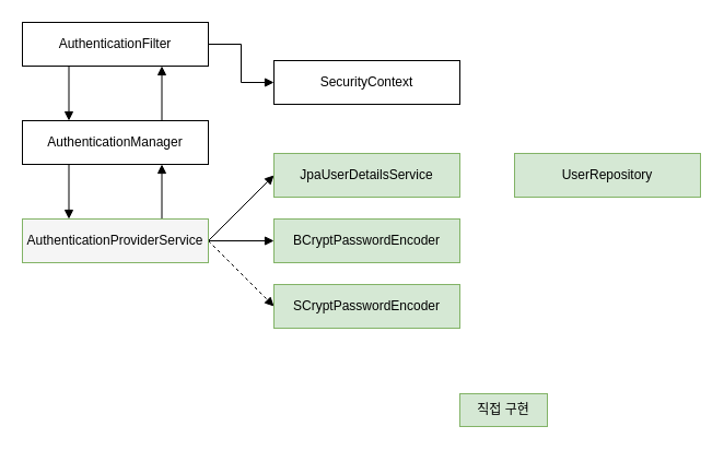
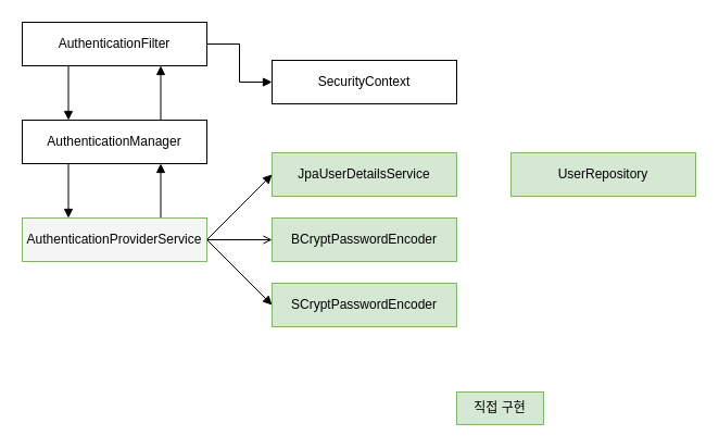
  <mxCell id="0" />
  <mxCell id="1" parent="0" />
  <mxCell id="2" style="edgeStyle=orthogonalEdgeStyle;rounded=0;orthogonalLoop=1;jettySize=auto;html=1;exitX=0.75;exitY=0;exitDx=0;exitDy=0;entryX=0.75;entryY=1;entryDx=0;entryDy=0;endArrow=block;endFill=1;" edge="1" parent="1" source="6" target="9"><mxGeometry relative="1" as="geometry" /></mxCell>
  <mxCell id="3" style="rounded=0;orthogonalLoop=1;jettySize=auto;html=1;entryX=0;entryY=0.5;entryDx=0;entryDy=0;exitX=1;exitY=0.5;exitDx=0;exitDy=0;endArrow=block;endFill=1;" edge="1" parent="1" source="6" target="14"><mxGeometry relative="1" as="geometry" /></mxCell>
- <mxCell id="4" style="edgeStyle=orthogonalEdgeStyle;rounded=0;orthogonalLoop=1;jettySize=auto;html=1;entryX=0;entryY=0.5;entryDx=0;entryDy=0;endArrow=block;endFill=1;" edge="1" parent="1" source="6" target="15"><mxGeometry relative="1" as="geometry" /></mxCell>
- <mxCell id="5" style="rounded=0;orthogonalLoop=1;jettySize=auto;html=1;entryX=0;entryY=0.5;entryDx=0;entryDy=0;exitX=1;exitY=0.5;exitDx=0;exitDy=0;endArrow=block;endFill=1;dashed=1;" edge="1" parent="1" source="6" target="16"><mxGeometry relative="1" as="geometry" /></mxCell>
+ <mxCell id="4" style="edgeStyle=orthogonalEdgeStyle;rounded=0;orthogonalLoop=1;jettySize=auto;html=1;entryX=0;entryY=0.5;entryDx=0;entryDy=0;endArrow=open;endFill=1;" edge="1" parent="1" source="6" target="15"><mxGeometry relative="1" as="geometry" /></mxCell>
+ <mxCell id="5" style="rounded=0;orthogonalLoop=1;jettySize=auto;html=1;entryX=0;entryY=0.5;entryDx=0;entryDy=0;exitX=1;exitY=0.5;exitDx=0;exitDy=0;endArrow=block;endFill=1;" edge="1" parent="1" source="6" target="16"><mxGeometry relative="1" as="geometry" /></mxCell>
  <mxCell id="6" value="AuthenticationProviderService" style="rounded=0;whiteSpace=wrap;html=1;fillColor=#f5f5f5;strokeColor=#82b366;" vertex="1" parent="1"><mxGeometry x="20" y="200" width="170" height="40" as="geometry" /></mxCell>
  <mxCell id="7" style="edgeStyle=orthogonalEdgeStyle;rounded=0;orthogonalLoop=1;jettySize=auto;html=1;exitX=0.25;exitY=1;exitDx=0;exitDy=0;entryX=0.25;entryY=0;entryDx=0;entryDy=0;endArrow=block;endFill=1;" edge="1" parent="1" source="9" target="6"><mxGeometry relative="1" as="geometry" /></mxCell>
  <mxCell id="8" style="edgeStyle=orthogonalEdgeStyle;rounded=0;orthogonalLoop=1;jettySize=auto;html=1;exitX=0.75;exitY=0;exitDx=0;exitDy=0;entryX=0.75;entryY=1;entryDx=0;entryDy=0;endArrow=block;endFill=1;" edge="1" parent="1" source="9" target="12"><mxGeometry relative="1" as="geometry" /></mxCell>
  <mxCell id="9" value="AuthenticationManager" style="rounded=0;whiteSpace=wrap;html=1;" vertex="1" parent="1"><mxGeometry x="20" y="110" width="170" height="40" as="geometry" /></mxCell>
  <mxCell id="10" style="edgeStyle=orthogonalEdgeStyle;rounded=0;orthogonalLoop=1;jettySize=auto;html=1;exitX=0.25;exitY=1;exitDx=0;exitDy=0;entryX=0.25;entryY=0;entryDx=0;entryDy=0;endArrow=block;endFill=1;" edge="1" parent="1" source="12" target="9"><mxGeometry relative="1" as="geometry" /></mxCell>
  <mxCell id="11" style="edgeStyle=orthogonalEdgeStyle;rounded=0;orthogonalLoop=1;jettySize=auto;html=1;endArrow=block;endFill=1;" edge="1" parent="1" source="12" target="13"><mxGeometry relative="1" as="geometry" /></mxCell>
  <mxCell id="12" value="AuthenticationFilter" style="rounded=0;whiteSpace=wrap;html=1;" vertex="1" parent="1"><mxGeometry x="20" y="20" width="170" height="40" as="geometry" /></mxCell>
  <mxCell id="13" value="SecurityContext" style="rounded=0;whiteSpace=wrap;html=1;" vertex="1" parent="1"><mxGeometry x="250" y="55" width="170" height="40" as="geometry" /></mxCell>
  <mxCell id="14" value="JpaUserDetailsService" style="rounded=0;whiteSpace=wrap;html=1;fillColor=#d5e8d4;strokeColor=#82b366;" vertex="1" parent="1"><mxGeometry x="250" y="140" width="170" height="40" as="geometry" /></mxCell>
  <mxCell id="15" value="BCryptPasswordEncoder" style="rounded=0;whiteSpace=wrap;html=1;fillColor=#d5e8d4;strokeColor=#82b366;" vertex="1" parent="1"><mxGeometry x="250" y="200" width="170" height="40" as="geometry" /></mxCell>
  <mxCell id="16" value="SCryptPasswordEncoder" style="rounded=0;whiteSpace=wrap;html=1;fillColor=#d5e8d4;strokeColor=#82b366;" vertex="1" parent="1"><mxGeometry x="250" y="260" width="170" height="40" as="geometry" /></mxCell>
  <mxCell id="17" value="UserRepository" style="rounded=0;whiteSpace=wrap;html=1;fillColor=#d5e8d4;strokeColor=#82b366;" vertex="1" parent="1"><mxGeometry x="470" y="140" width="170" height="40" as="geometry" /></mxCell>
  <mxCell id="18" value="직접 구현" style="rounded=0;whiteSpace=wrap;html=1;fillColor=#d5e8d4;strokeColor=#82b366;" vertex="1" parent="1"><mxGeometry x="420" y="360" width="80" height="30" as="geometry" /></mxCell>
